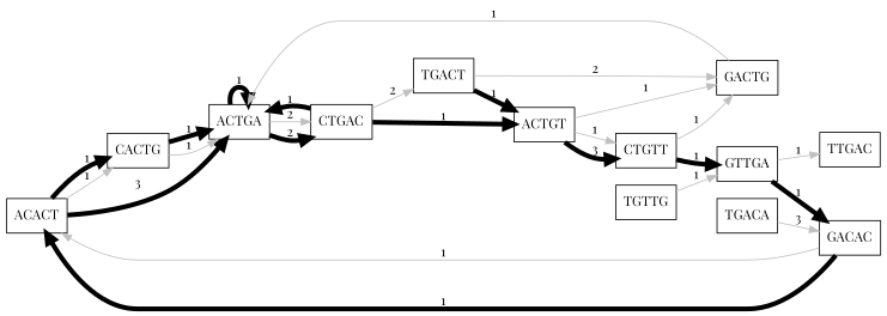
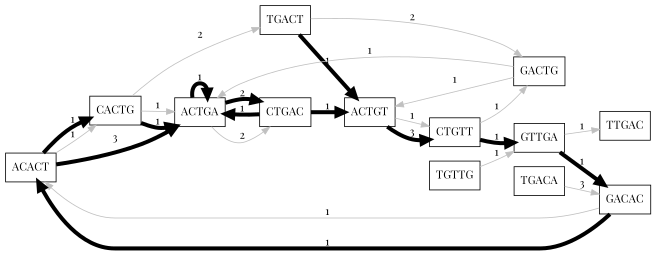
  digraph {
    fontname="Playfair Display"
    rankdir=LR
    node [fontname="Playfair Display" shape=box]
    edge [color=grey fontname="Playfair Display"]
    ACACT
    CACTG
    ACTGA
    CTGAC
    ACTGT
    TGACT
    CTGTT
    GACTG
    GTTGA
    TGTTG
    GACAC
    TTGAC
    TGACA
    ACACT -> CACTG [label=1]
    ACACT -> CACTG [color=black label=1 penwidth=5]
    ACACT -> ACTGA [color=black label=3 penwidth=5]
    CACTG -> ACTGA [label=1]
    CACTG -> ACTGA [color=black label=1 penwidth=5]
    ACTGA -> ACTGA [color=black label=1 penwidth=5]
    ACTGA -> CTGAC [label=2]
    ACTGA -> CTGAC [color=black label=2 penwidth=5]
    CTGAC -> ACTGA [color=black label=1 penwidth=5]
    CTGAC -> ACTGT [color=black label=1 penwidth=5]
-   CTGAC -> TGACT [label=2]
+   CACTG -> TGACT [label=2]
    ACTGT -> CTGTT [label=1]
    ACTGT -> CTGTT [color=black label=3 penwidth=5]
    TGACT -> ACTGT [color=black label=1 penwidth=5]
    TGACT -> GACTG [label=2]
    CTGTT -> GACTG [label=1]
    CTGTT -> GTTGA [color=black label=1 penwidth=5]
    GACTG -> ACTGA [label=1]
-   ACTGT -> GACTG [label=1]
+   GACTG -> ACTGT [label=1]
    GTTGA -> GACAC [color=black label=1 penwidth=5]
    GTTGA -> TTGAC [label=1]
    TGTTG -> GTTGA [label=1]
    GACAC -> ACACT [label=1]
    GACAC -> ACACT [color=black label=1 penwidth=5]
    TGACA -> GACAC [label=3]
  }
